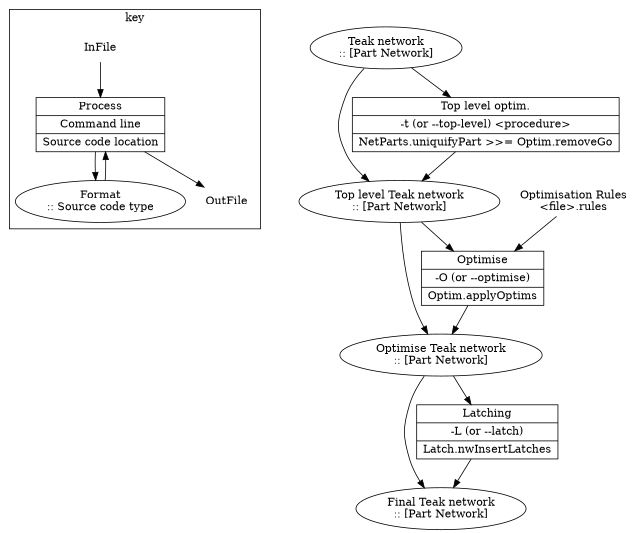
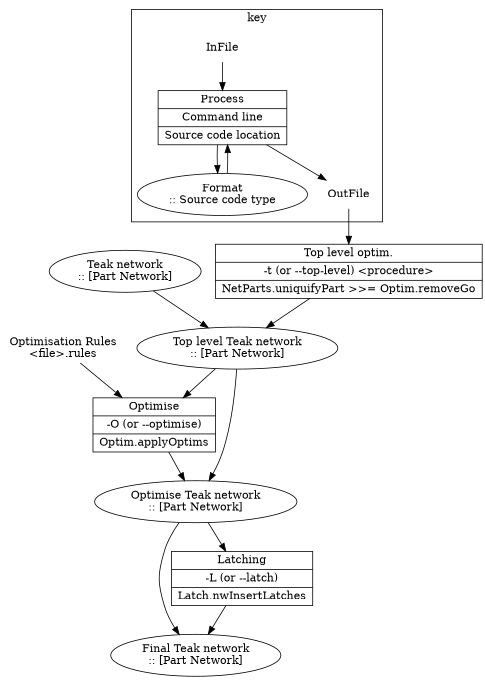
  digraph {
    node [shape=ellipse]
    n1 [label="{Process|Command line|Source code location}" shape=record]
    n2 [label="Format\n:: Source code type"]
    OutFile [lable="Output file" shape=none]
    InFile [lable="Input file" shape=none]
    n5 [label="Teak network\n:: [Part Network]"]
    n6 [label="Top level Teak network\n:: [Part Network]"]
    n7 [label="{Top level optim.|-t (or --top-level) \<procedure\>|NetParts.uniquifyPart \>\>= Optim.removeGo}" shape=record]
    n8 [label="Optimise Teak network\n:: [Part Network]"]
    n9 [label="{Optimise|-O (or --optimise)|Optim.applyOptims}" shape=record]
    n10 [label="Optimisation Rules\n\<file\>.rules" shape=none]
    n11 [label="Final Teak network\n:: [Part Network]"]
    n12 [label="{Latching|-L (or --latch)|Latch.nwInsertLatches}" shape=record]
    subgraph cluster_1 {
      label=key
      n1
      n2
      OutFile
      InFile
    }
    subgraph sub_2 {
      n5
      n6
      n7
    }
    subgraph sub_3 {
      n6
      n8
      n9
      n10
    }
    subgraph sub_4 {
      n8
      n11
      n12
    }
    n1 -> n2
    n1 -> OutFile
    n2 -> n1
    InFile -> n1
    n5 -> n6
-   n5 -> n7
+   OutFile -> n7
    n6 -> n8
    n6 -> n9
    n7 -> n6
    n8 -> n11
    n8 -> n12
    n9 -> n8
    n10 -> n9
    n12 -> n11
  }
